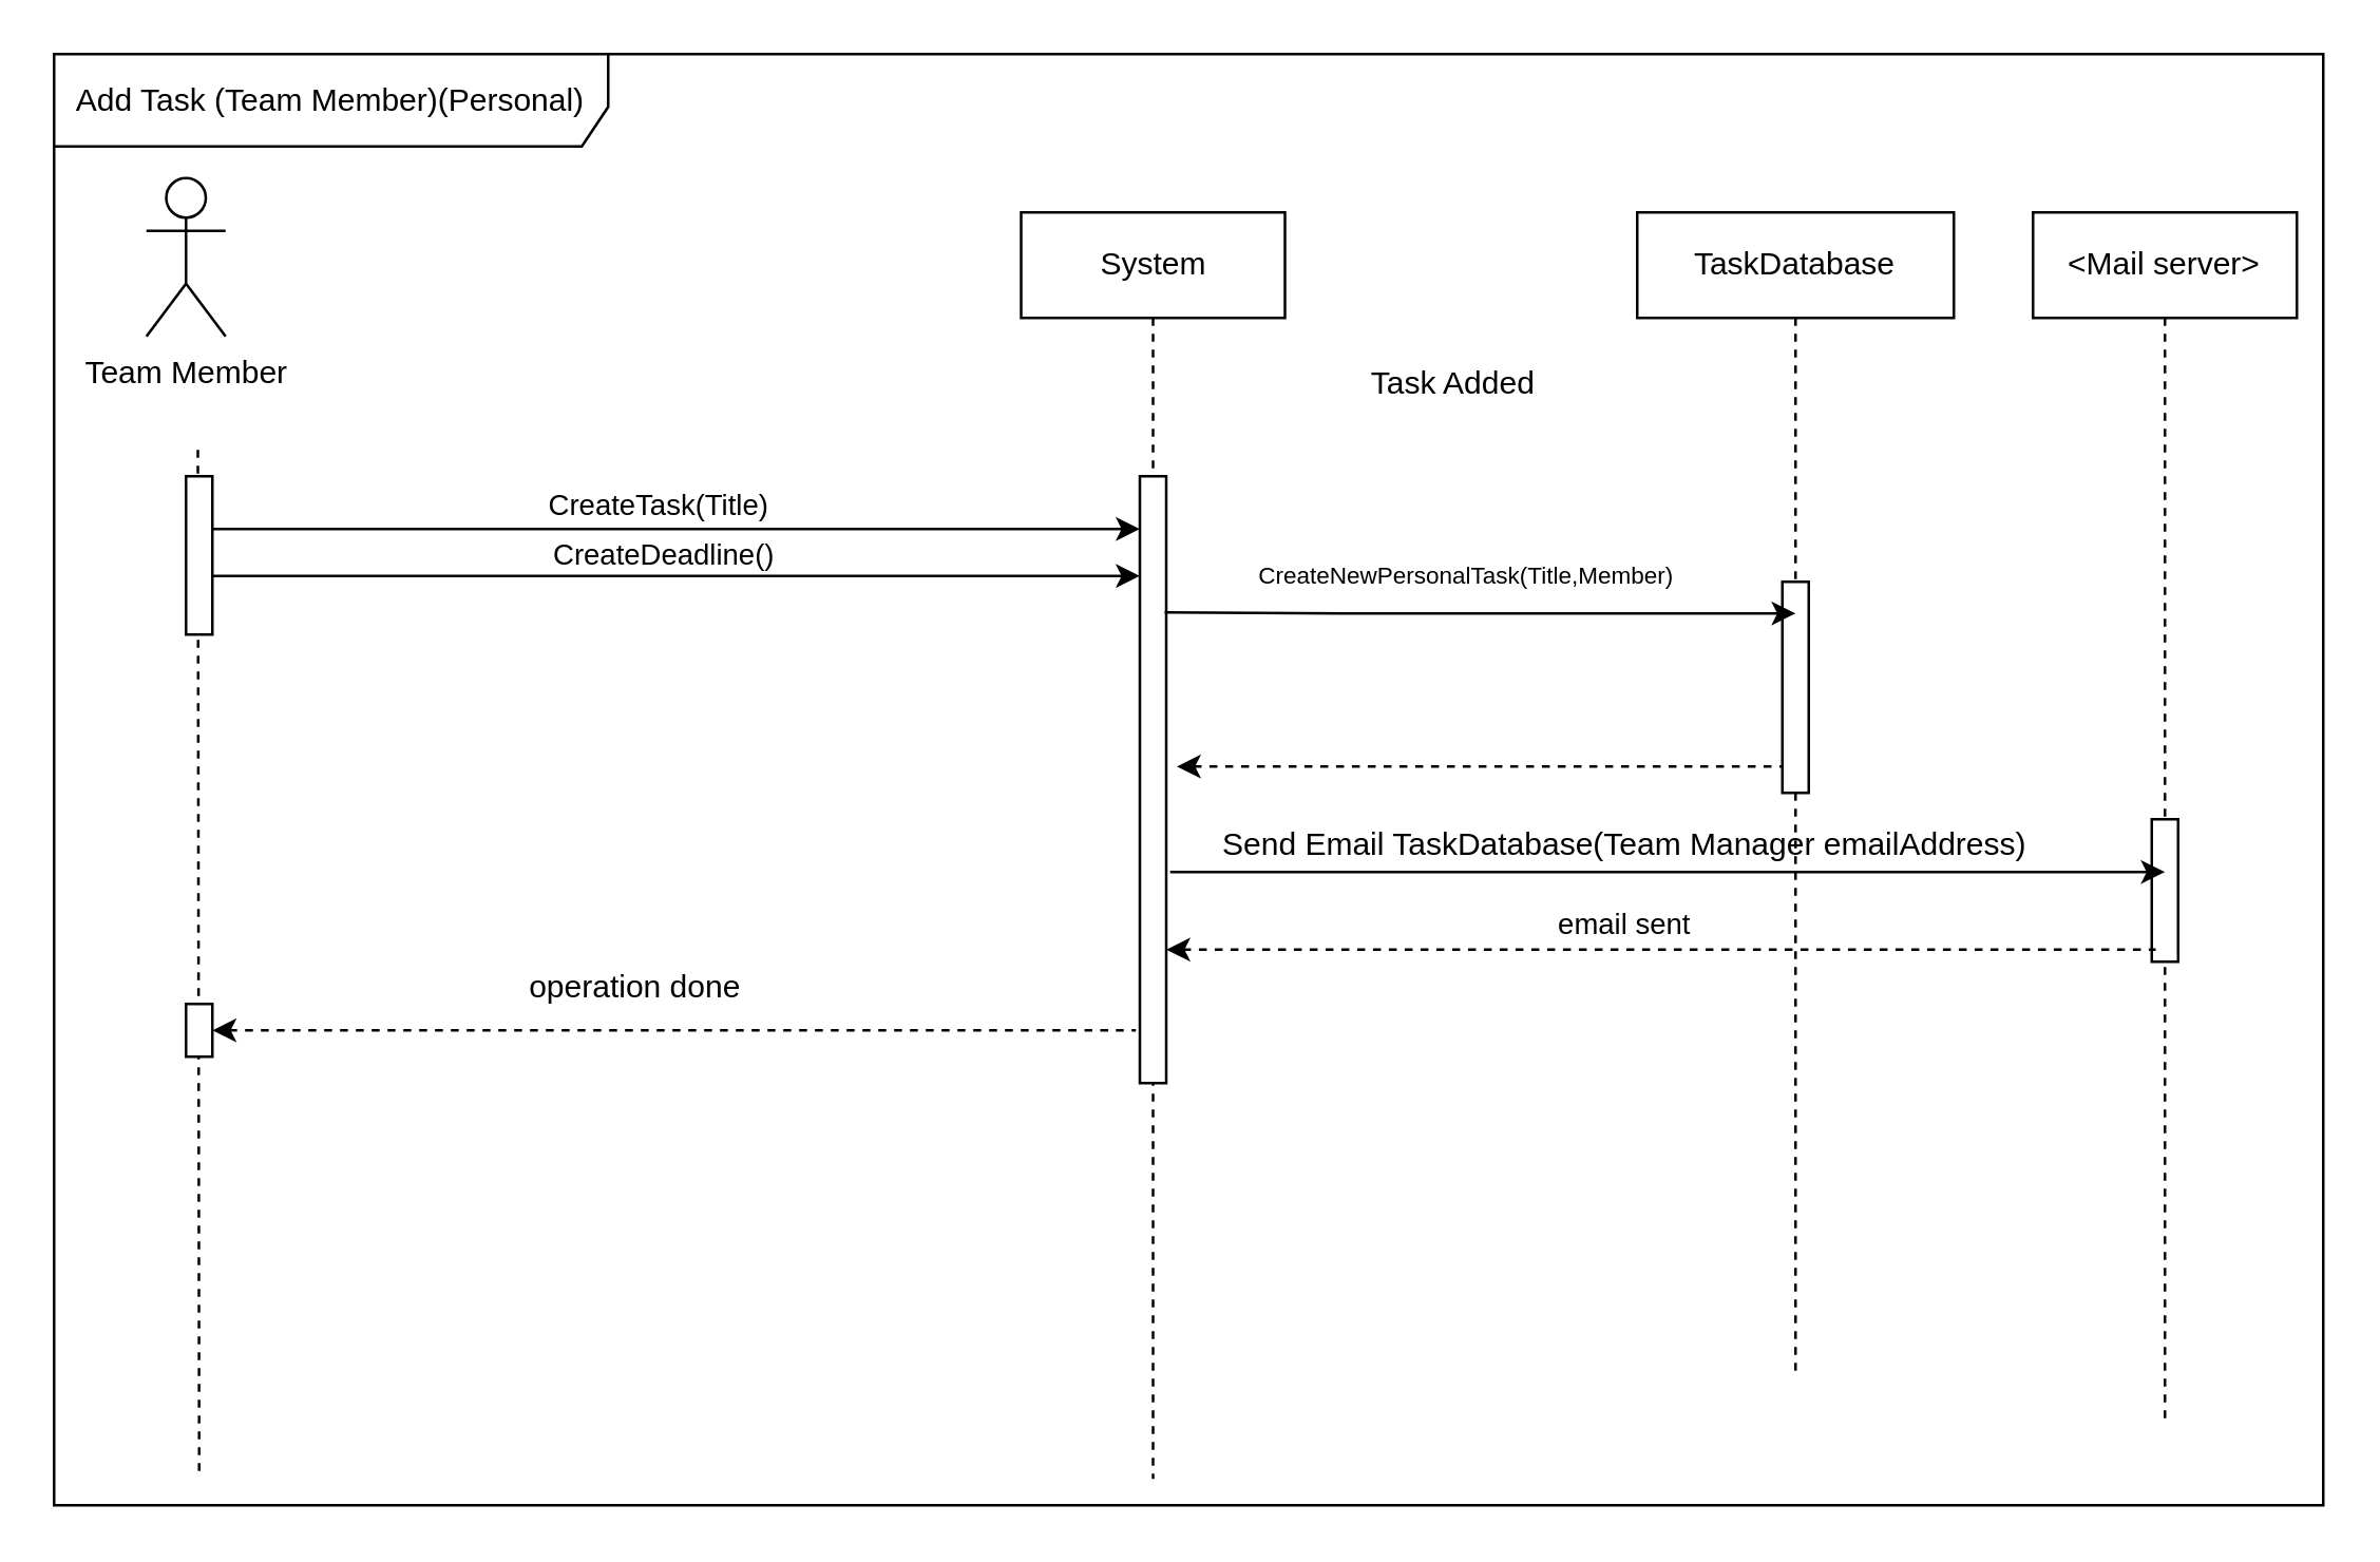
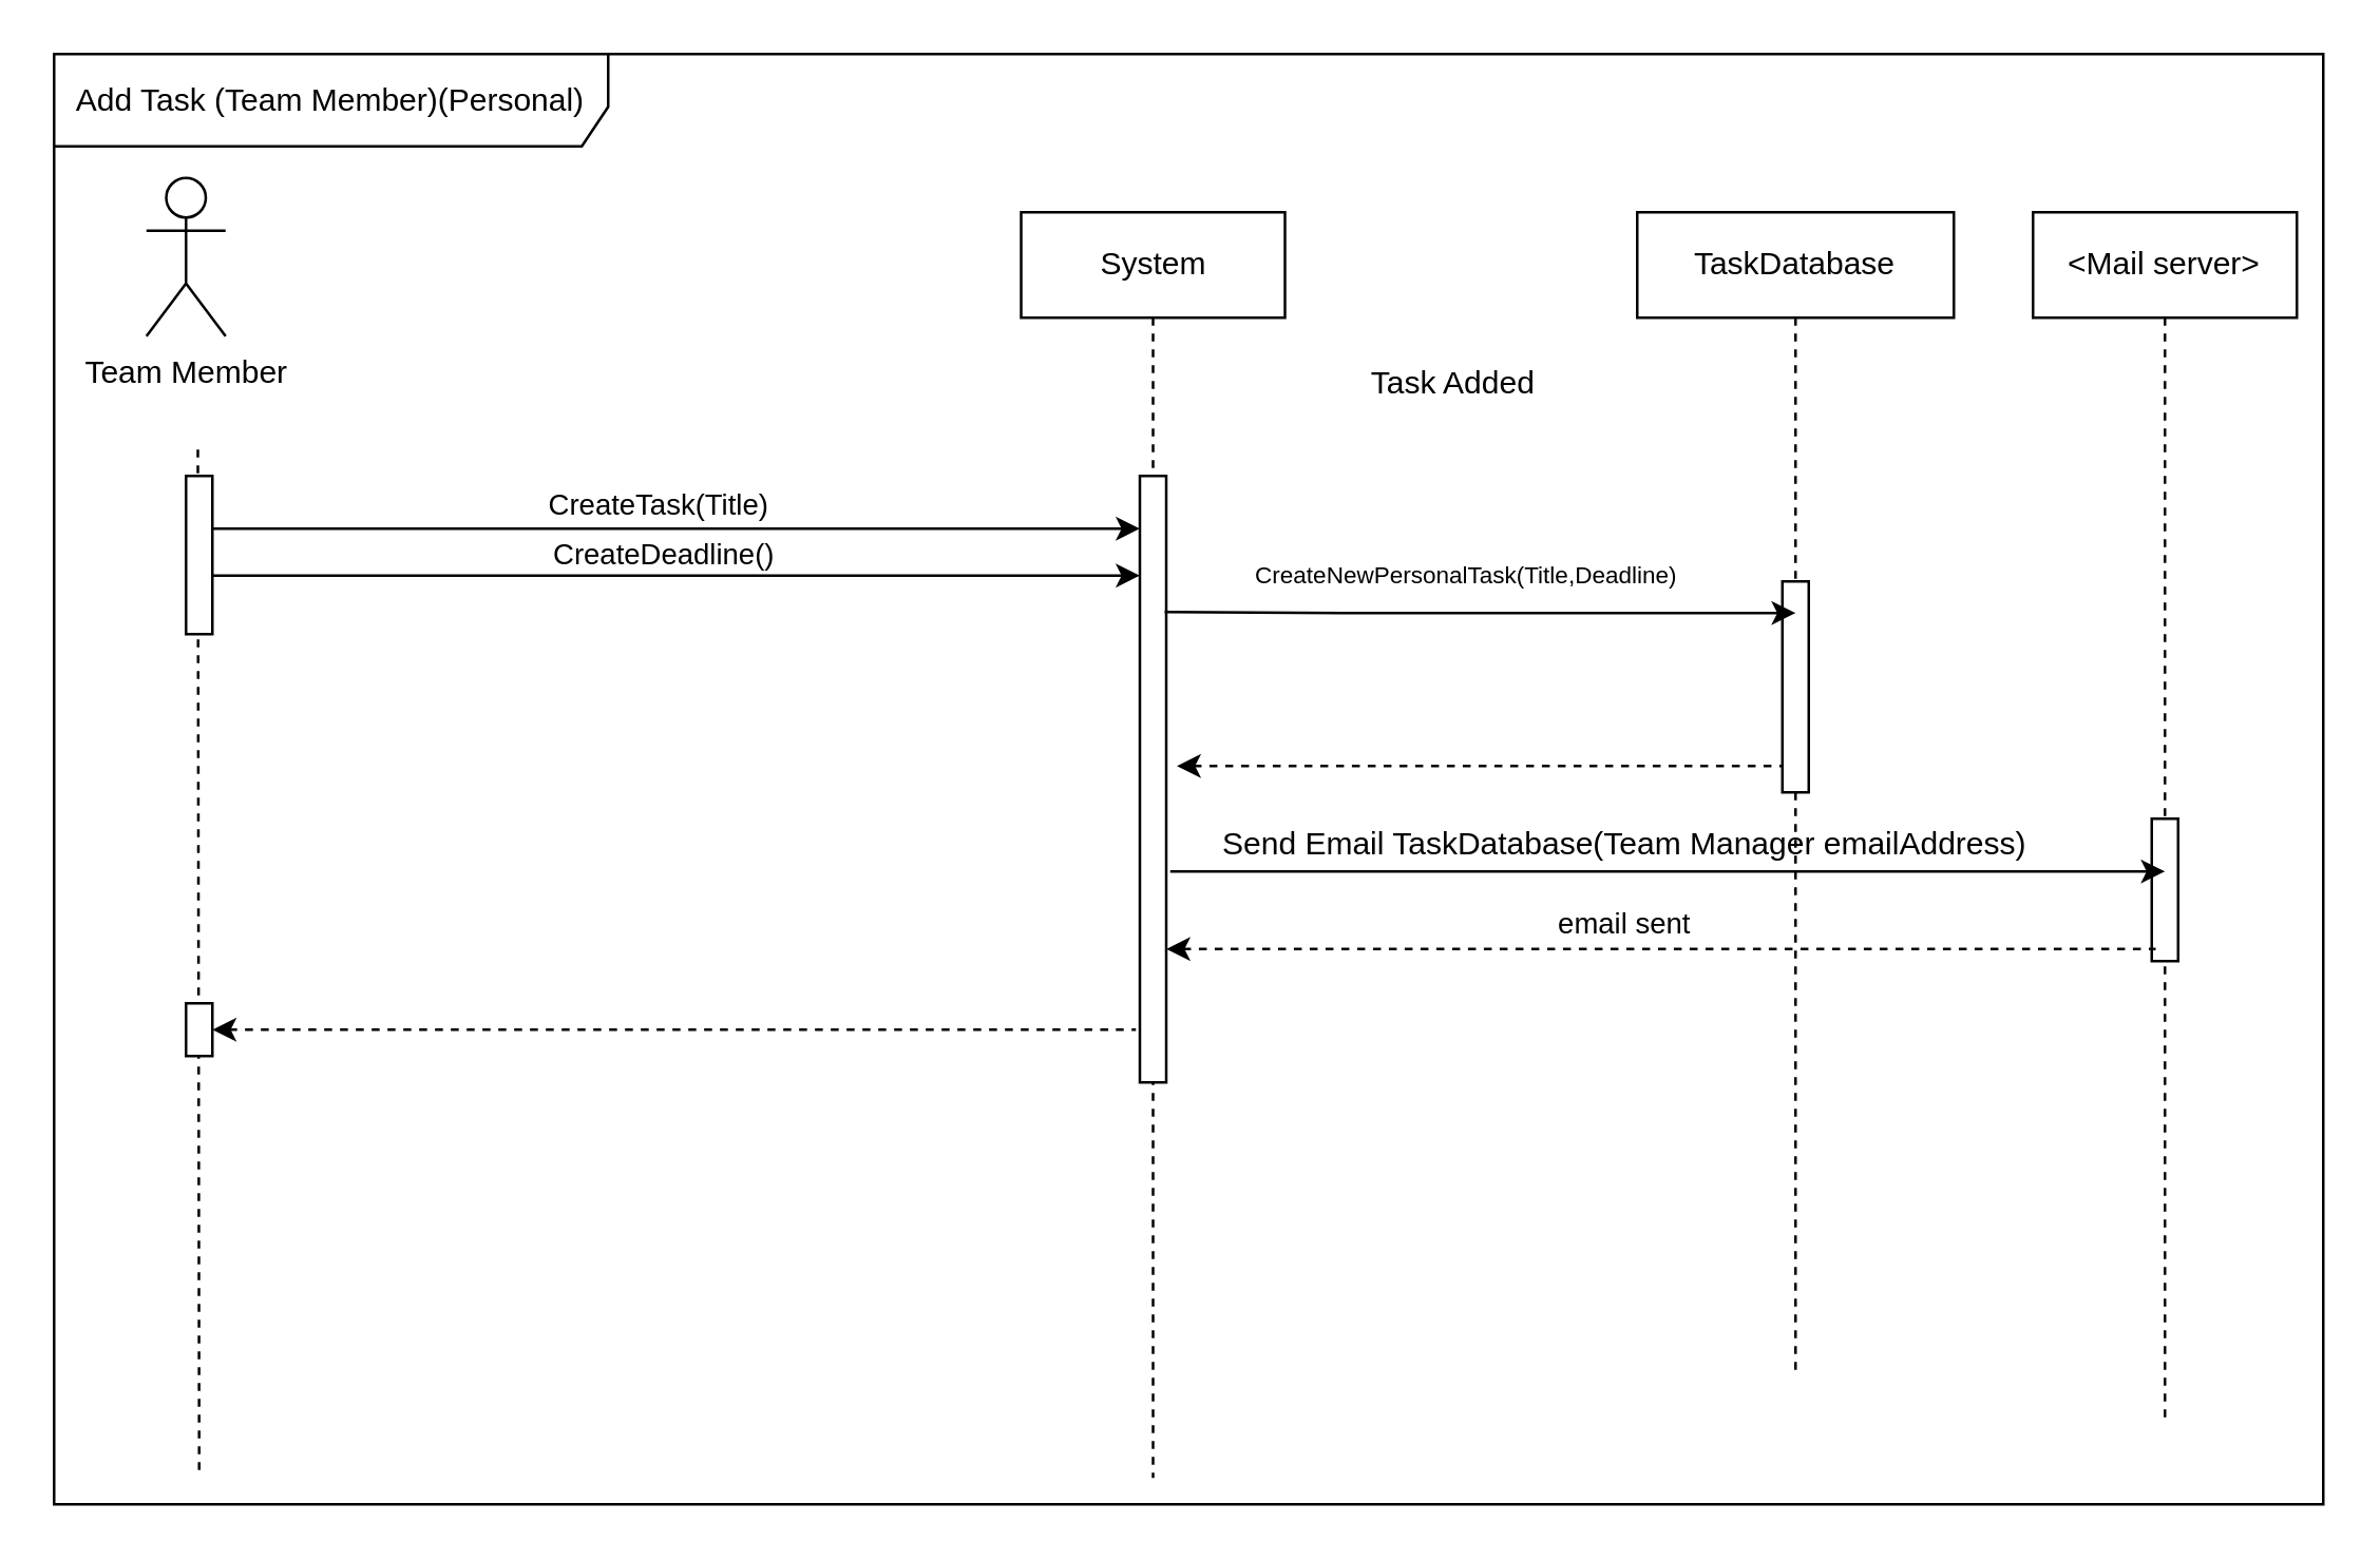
  <mxCell id="0" />
  <mxCell id="1" parent="0" />
  <mxCell id="2" value="Add Task (Team Member)(Personal)" style="shape=umlFrame;whiteSpace=wrap;html=1;width=210;height=35;" vertex="1" parent="1"><mxGeometry x="20" y="20" width="860" height="550" as="geometry" /></mxCell>
  <mxCell id="3" value="Team Member" style="shape=umlActor;verticalLabelPosition=bottom;verticalAlign=top;html=1;" vertex="1" parent="1"><mxGeometry x="55" y="67" width="30" height="60" as="geometry" /></mxCell>
  <mxCell id="4" value="TaskDatabase" style="shape=umlLifeline;perimeter=lifelinePerimeter;whiteSpace=wrap;html=1;container=1;collapsible=0;recursiveResize=0;outlineConnect=0;" vertex="1" parent="1"><mxGeometry x="620" y="80" width="120" height="440" as="geometry" /></mxCell>
  <mxCell id="5" value="" style="endArrow=none;dashed=1;endFill=0;endSize=12;html=1;" edge="1" parent="1"><mxGeometry width="160" relative="1" as="geometry"><mxPoint x="74.5" y="170" as="sourcePoint" /><mxPoint x="75" y="560" as="targetPoint" /></mxGeometry></mxCell>
  <mxCell id="6" value="" style="rounded=0;whiteSpace=wrap;html=1;" vertex="1" parent="1"><mxGeometry x="70" y="180" width="10" height="60" as="geometry" /></mxCell>
  <mxCell id="7" value="System" style="shape=umlLifeline;perimeter=lifelinePerimeter;whiteSpace=wrap;html=1;container=1;collapsible=0;recursiveResize=0;outlineConnect=0;" vertex="1" parent="1"><mxGeometry x="386.5" y="80" width="100" height="480" as="geometry" /></mxCell>
  <mxCell id="8" value="" style="endArrow=classic;html=1;entryX=0;entryY=0.5;entryDx=0;entryDy=0;" edge="1" parent="1"><mxGeometry width="50" height="50" relative="1" as="geometry"><mxPoint x="80" y="200" as="sourcePoint" /><mxPoint x="431.5" y="200" as="targetPoint" /></mxGeometry></mxCell>
  <mxCell id="9" value="CreateTask(Title)" style="edgeLabel;html=1;align=center;verticalAlign=middle;resizable=0;points=[];" vertex="1" connectable="0" parent="8"><mxGeometry x="0.079" y="3" relative="1" as="geometry"><mxPoint x="-22" y="-7" as="offset" /></mxGeometry></mxCell>
  <mxCell id="10" value="" style="rounded=0;whiteSpace=wrap;html=1;" vertex="1" parent="1"><mxGeometry x="675" y="220" width="10" height="80" as="geometry" /></mxCell>
  <mxCell id="11" value="" style="endArrow=classic;html=1;entryX=0;entryY=0.75;entryDx=0;entryDy=0;" edge="1" parent="1"><mxGeometry width="50" height="50" relative="1" as="geometry"><mxPoint x="80" y="217.8" as="sourcePoint" /><mxPoint x="431.5" y="217.8" as="targetPoint" /></mxGeometry></mxCell>
  <mxCell id="12" value="CreateDeadline()" style="edgeLabel;html=1;align=center;verticalAlign=middle;resizable=0;points=[];" vertex="1" connectable="0" parent="11"><mxGeometry x="-0.031" y="-2" relative="1" as="geometry"><mxPoint y="-10" as="offset" /></mxGeometry></mxCell>
  <mxCell id="13" value="&amp;lt;Mail server&amp;gt;" style="shape=umlLifeline;perimeter=lifelinePerimeter;whiteSpace=wrap;html=1;container=1;collapsible=0;recursiveResize=0;outlineConnect=0;" vertex="1" parent="1"><mxGeometry x="770" y="80" width="100" height="460" as="geometry" /></mxCell>
  <mxCell id="14" value="" style="rounded=0;whiteSpace=wrap;html=1;" vertex="1" parent="1"><mxGeometry x="431.5" y="180" width="10" height="230" as="geometry" /></mxCell>
  <mxCell id="15" value="" style="endArrow=classic;html=1;exitX=1.343;exitY=0.893;exitDx=0;exitDy=0;exitPerimeter=0;" edge="1" parent="1"><mxGeometry width="50" height="50" relative="1" as="geometry"><mxPoint x="440.93" y="231.58" as="sourcePoint" /><mxPoint x="680" y="232" as="targetPoint" /><Array as="points"><mxPoint x="501.5" y="232" /></Array></mxGeometry></mxCell>
- <mxCell id="16" value="CreateNewPersonalTask(Title,Member)" style="text;html=1;align=center;verticalAlign=middle;resizable=0;points=[];autosize=1;strokeColor=none;fontSize=9;" vertex="1" parent="1"><mxGeometry x="465" y="208" width="180" height="20" as="geometry" /></mxCell>
+ <mxCell id="16" value="CreateNewPersonalTask(Title,Deadline)" style="text;html=1;align=center;verticalAlign=middle;resizable=0;points=[];autosize=1;strokeColor=none;fontSize=9;" vertex="1" parent="1"><mxGeometry x="465" y="208" width="180" height="20" as="geometry" /></mxCell>
  <mxCell id="17" value="Task Added" style="text;html=1;align=center;verticalAlign=middle;resizable=0;points=[];autosize=1;strokeColor=none;" vertex="1" parent="1"><mxGeometry x="510" y="135" width="80" height="20" as="geometry" /></mxCell>
  <mxCell id="18" value="" style="rounded=0;whiteSpace=wrap;html=1;" vertex="1" parent="1"><mxGeometry x="815" y="310" width="10" height="54" as="geometry" /></mxCell>
  <mxCell id="19" value="" style="endArrow=none;dashed=1;html=1;startArrow=classic;startFill=1;" edge="1" parent="1"><mxGeometry width="50" height="50" relative="1" as="geometry"><mxPoint x="445.5" y="290" as="sourcePoint" /><mxPoint x="675" y="290" as="targetPoint" /><Array as="points"><mxPoint x="645.5" y="290" /></Array></mxGeometry></mxCell>
  <mxCell id="20" value="" style="endArrow=classic;html=1;fontSize=9;" edge="1" parent="1"><mxGeometry width="50" height="50" relative="1" as="geometry"><mxPoint x="443" y="330" as="sourcePoint" /><mxPoint x="820" y="330" as="targetPoint" /></mxGeometry></mxCell>
  <mxCell id="21" value="Send Email TaskDatabase(Team Manager emailAddress)" style="text;html=1;align=center;verticalAlign=middle;resizable=0;points=[];autosize=1;strokeColor=none;fontSize=12;" vertex="1" parent="1"><mxGeometry x="465" y="310" width="300" height="20" as="geometry" /></mxCell>
  <mxCell id="22" value="" style="endArrow=none;dashed=1;html=1;startArrow=classic;startFill=1;" edge="1" parent="1"><mxGeometry width="50" height="50" relative="1" as="geometry"><mxPoint x="441.5" y="359.41" as="sourcePoint" /><mxPoint x="816.5" y="359.41" as="targetPoint" /><Array as="points"><mxPoint x="787" y="359.41" /></Array></mxGeometry></mxCell>
  <mxCell id="23" value="email sent" style="text;html=1;align=center;verticalAlign=middle;resizable=0;points=[];autosize=1;strokeColor=none;fontSize=11;" vertex="1" parent="1"><mxGeometry x="580" y="340" width="70" height="20" as="geometry" /></mxCell>
  <mxCell id="24" value="" style="endArrow=none;dashed=1;html=1;startArrow=classic;startFill=1;" edge="1" parent="1"><mxGeometry width="50" height="50" relative="1" as="geometry"><mxPoint x="80" y="390" as="sourcePoint" /><mxPoint x="430" y="390" as="targetPoint" /><Array as="points"><mxPoint x="415.5" y="390" /></Array></mxGeometry></mxCell>
- <mxCell id="25" value="operation done" style="text;html=1;align=center;verticalAlign=middle;resizable=0;points=[];autosize=1;strokeColor=none;" vertex="1" parent="1"><mxGeometry x="190" y="364" width="100" height="20" as="geometry" /></mxCell>
  <mxCell id="26" value="" style="rounded=0;whiteSpace=wrap;html=1;" vertex="1" parent="1"><mxGeometry x="70" y="380" width="10" height="20" as="geometry" /></mxCell>
